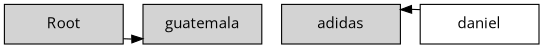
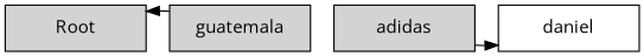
  digraph {
    fontname="Open Sans"
    node [fontname="Open Sans" group=1 shape=box style=filled]
    edge [fontname="Open Sans"]
    n1 [label=Root width=1.5]
    n2 [label=guatemala width=1.5]
    n3 [group=2 label=adidas width=1.5]
    n4 [label=daniel width=1.5 group="" style=""]
    subgraph sub_1 {
      rank=same
      n1
      n2
    }
    subgraph sub_2 {
      rank=same
      n3
      n4
    }
-   n1 -> n2
-   n4 -> n3
+   n2 -> n1
+   n3 -> n4
  }
